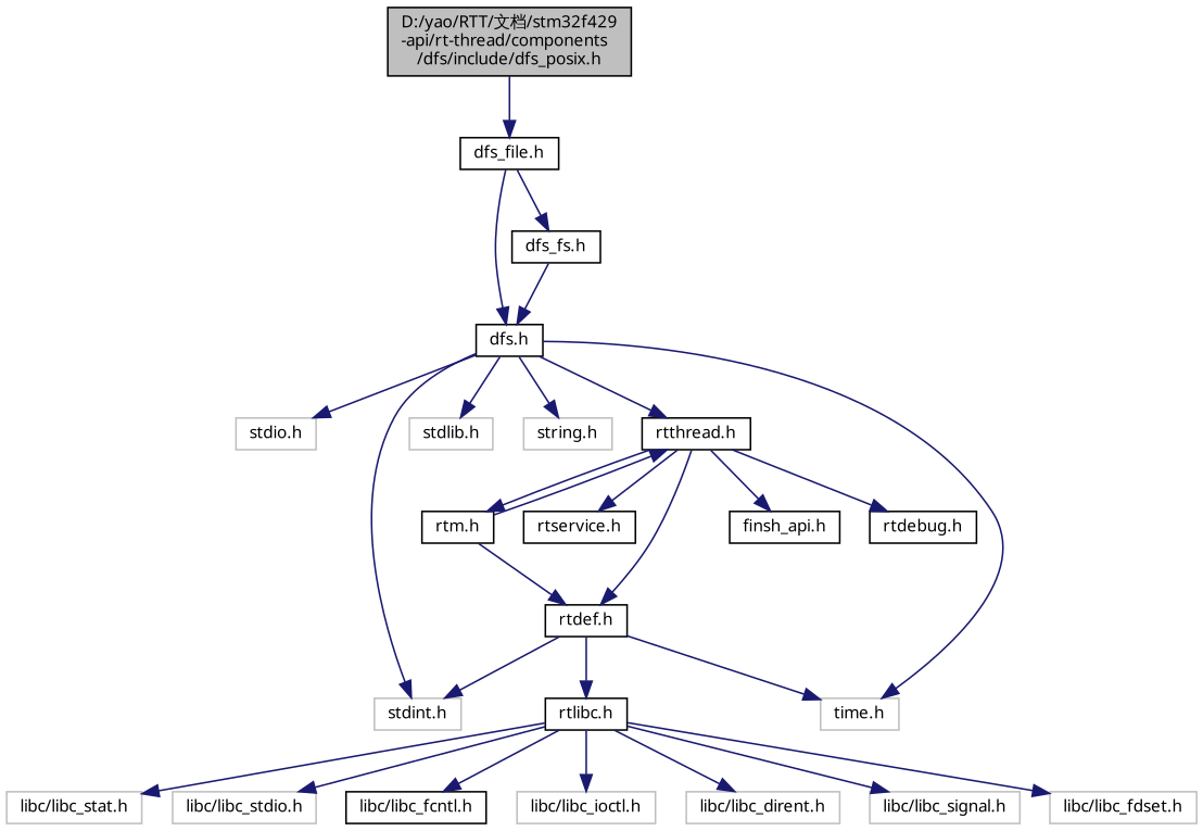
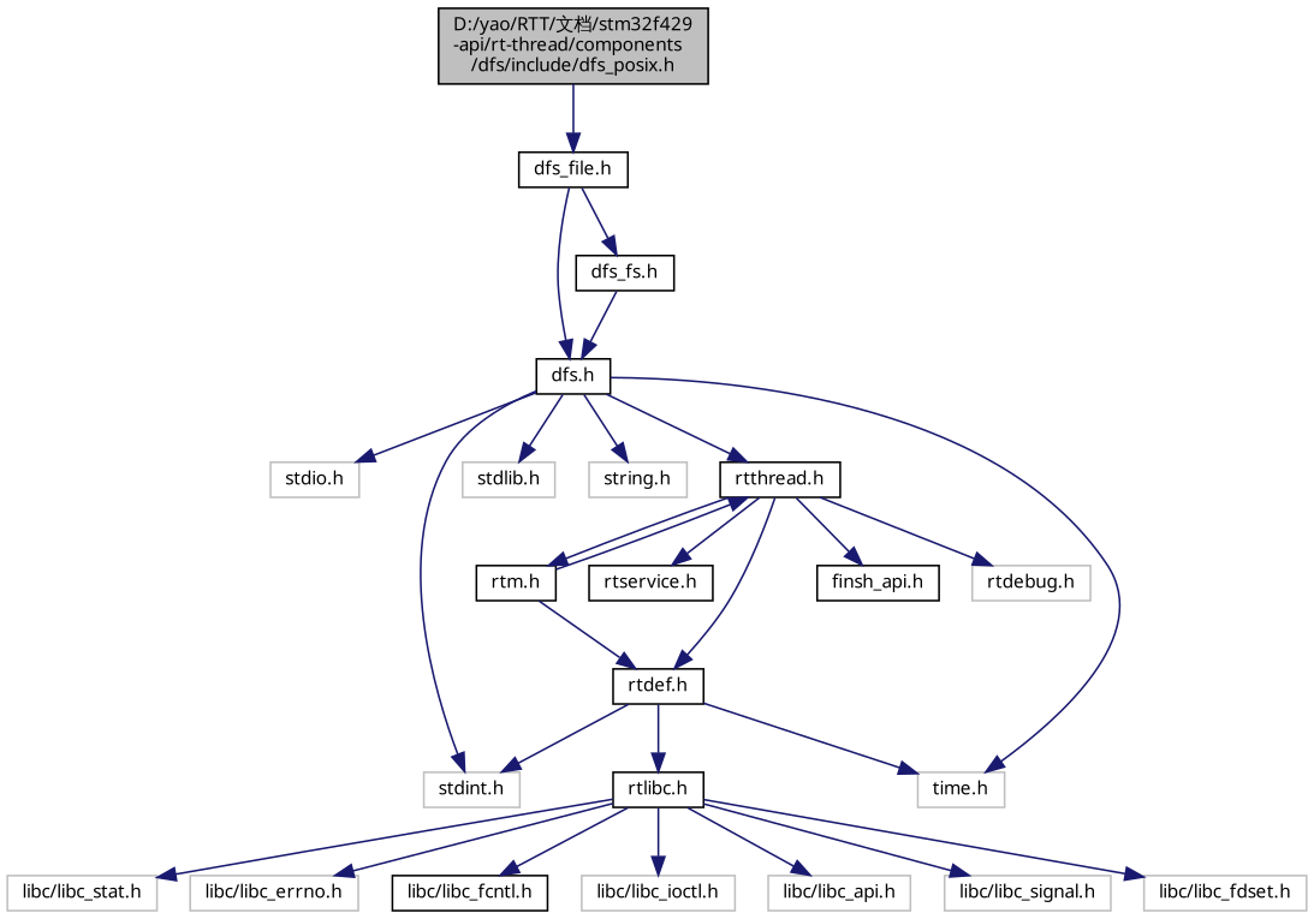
  digraph {
    fontname="Noto Sans"
    node [color=black fillcolor=white fontname="Noto Sans" fontsize=10 shape=record style=filled]
    edge [color=midnightblue fontname="Noto Sans" fontsize=10 labelfontname="FreeSans.ttf" labelfontsize=10 style=solid]
    n1 [fillcolor=grey75 fontcolor=black height=0.2 label="D:/yao/RTT/文档/stm32f429\l-api/rt-thread/components\l/dfs/include/dfs_posix.h" width=0.4]
    n2 [height=0.2 label="dfs_file.h" width=0.4]
    n3 [height=0.2 label="dfs.h" width=0.4]
    n4 [height=0.2 label="dfs_fs.h" width=0.4]
    n5 [color=grey75 height=0.2 label="stdio.h" width=0.4]
    n6 [color=grey75 height=0.2 label="stdint.h" width=0.4]
    n7 [color=grey75 height=0.2 label="stdlib.h" width=0.4]
    n8 [color=grey75 height=0.2 label="string.h" width=0.4]
    n9 [color=grey75 height=0.2 label="time.h" width=0.4]
    n10 [height=0.2 label="rtthread.h" width=0.4]
-   n11 [height=0.2 label="rtdebug.h" width=0.4]
+   n11 [color=grey75 height=0.2 label="rtdebug.h" width=0.4]
    n12 [height=0.2 label="rtdef.h" width=0.4]
    n13 [height=0.2 label="rtservice.h" width=0.4]
    n14 [height=0.2 label="rtm.h" width=0.4]
    n15 [height=0.2 label="finsh_api.h" width=0.4]
    n16 [height=0.2 label="rtlibc.h" width=0.4]
    n17 [color=grey75 height=0.2 label="libc/libc_stat.h" width=0.4]
-   n18 [color=grey75 height=0.2 label="libc/libc_stdio.h" width=0.4]
+   n18 [color=grey75 height=0.2 label="libc/libc_errno.h" width=0.4]
    n19 [height=0.2 label="libc/libc_fcntl.h" width=0.4]
    n20 [color=grey75 height=0.2 label="libc/libc_ioctl.h" width=0.4]
-   n21 [color=grey75 height=0.2 label="libc/libc_dirent.h" width=0.4]
+   n21 [color=grey75 height=0.2 label="libc/libc_api.h" width=0.4]
    n22 [color=grey75 height=0.2 label="libc/libc_signal.h" width=0.4]
    n23 [color=grey75 height=0.2 label="libc/libc_fdset.h" width=0.4]
    n1 -> n2
    n2 -> n3
    n2 -> n4
    n3 -> n5
    n3 -> n6
    n3 -> n7
    n3 -> n8
    n3 -> n9
    n3 -> n10
    n4 -> n3
    n10 -> n11
    n10 -> n12
    n10 -> n13
    n10 -> n14
    n10 -> n15
    n12 -> n6
    n12 -> n9
    n12 -> n16
    n14 -> n10
    n14 -> n12
    n16 -> n17
    n16 -> n18
    n16 -> n19
    n16 -> n20
    n16 -> n21
    n16 -> n22
    n16 -> n23
  }
